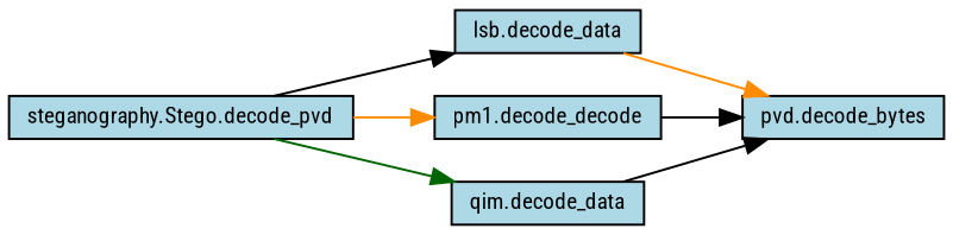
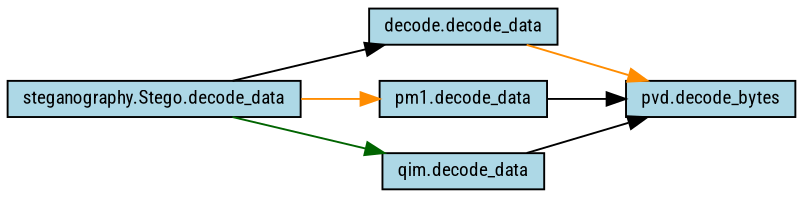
  digraph {
    fontname="Roboto Condensed"
    rankdir=RL
    node [color=black fillcolor=lightblue fontname="Roboto Condensed" fontsize=10 shape=record style=filled]
    edge [color=black dir=back fontname="Roboto Condensed" fontsize=10 labelfontname=Helvetica labelfontsize=10 style=solid]
    n1 [fontcolor=black height=0.2 label="pvd.decode_bytes" width=0.4]
-   n2 [height=0.2 label="lsb.decode_data" width=0.4]
-   n3 [height=0.2 label="pm1.decode_decode" width=0.4]
+   n2 [height=0.2 label="decode.decode_data" width=0.4]
+   n3 [height=0.2 label="pm1.decode_data" width=0.4]
    n4 [height=0.2 label="qim.decode_data" width=0.4]
-   n5 [height=0.2 label="steganography.Stego.decode_pvd" width=0.4]
+   n5 [height=0.2 label="steganography.Stego.decode_data" width=0.4]
    n1 -> n2 [color=darkorange]
    n1 -> n3
    n1 -> n4
    n2 -> n5
    n3 -> n5 [color=darkorange]
    n4 -> n5 [color=darkgreen]
  }
